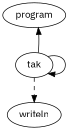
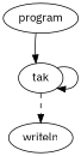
  digraph {
    fontname="IBM Plex Sans"
    node [fontname="IBM Plex Sans"]
    edge [fontname="IBM Plex Sans"]
    program
    tak
    writeln
-   tak -> program
+   program -> tak
    tak -> tak
    tak -> writeln [style=dashed]
  }
